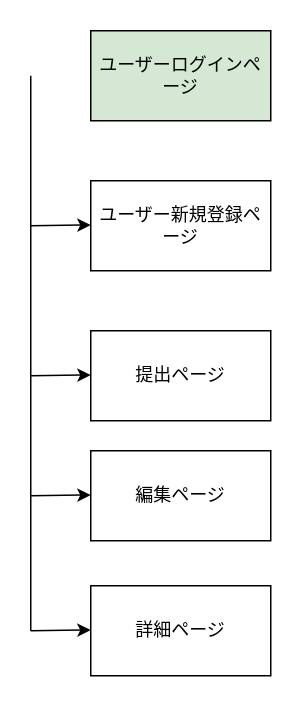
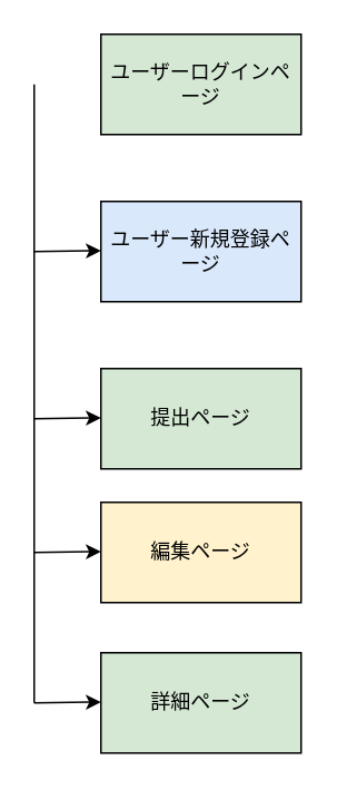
  <mxCell id="0" />
  <mxCell id="1" parent="0" />
  <mxCell id="2" value="ユーザーログインページ" style="whiteSpace=wrap;html=1;fillColor=#d5e8d4;" vertex="1" parent="1"><mxGeometry x="60" y="20" width="120" height="60" as="geometry" /></mxCell>
- <mxCell id="3" value="ユーザー新規登録ページ" style="whiteSpace=wrap;html=1;" vertex="1" parent="1"><mxGeometry x="60" y="120" width="120" height="60" as="geometry" /></mxCell>
- <mxCell id="4" value="提出ページ&lt;br&gt;" style="whiteSpace=wrap;html=1;" vertex="1" parent="1"><mxGeometry x="60" y="220" width="120" height="60" as="geometry" /></mxCell>
- <mxCell id="5" value="編集ページ&lt;br&gt;" style="whiteSpace=wrap;html=1;" vertex="1" parent="1"><mxGeometry x="60" y="300" width="120" height="60" as="geometry" /></mxCell>
- <mxCell id="6" value="詳細ページ" style="whiteSpace=wrap;html=1;" vertex="1" parent="1"><mxGeometry x="60" y="390" width="120" height="60" as="geometry" /></mxCell>
+ <mxCell id="3" value="ユーザー新規登録ページ" style="whiteSpace=wrap;html=1;fillColor=#dae8fc;" vertex="1" parent="1"><mxGeometry x="60" y="120" width="120" height="60" as="geometry" /></mxCell>
+ <mxCell id="4" value="提出ページ&lt;br&gt;" style="whiteSpace=wrap;html=1;fillColor=#d5e8d4;" vertex="1" parent="1"><mxGeometry x="60" y="220" width="120" height="60" as="geometry" /></mxCell>
+ <mxCell id="5" value="編集ページ&lt;br&gt;" style="whiteSpace=wrap;html=1;fillColor=#fff2cc;" vertex="1" parent="1"><mxGeometry x="60" y="300" width="120" height="60" as="geometry" /></mxCell>
+ <mxCell id="6" value="詳細ページ" style="whiteSpace=wrap;html=1;fillColor=#d5e8d4;" vertex="1" parent="1"><mxGeometry x="60" y="390" width="120" height="60" as="geometry" /></mxCell>
  <mxCell id="7" value="" style="edgeStyle=none;html=1;" edge="1" parent="1"><mxGeometry relative="1" as="geometry"><mxPoint x="20" y="150" as="sourcePoint" /><mxPoint x="60" y="149.5" as="targetPoint" /></mxGeometry></mxCell>
  <mxCell id="8" value="" style="edgeStyle=none;html=1;" edge="1" parent="1"><mxGeometry relative="1" as="geometry"><mxPoint x="20" y="250" as="sourcePoint" /><mxPoint x="60" y="249.5" as="targetPoint" /></mxGeometry></mxCell>
  <mxCell id="9" value="" style="edgeStyle=none;html=1;" edge="1" parent="1"><mxGeometry relative="1" as="geometry"><mxPoint x="20" y="330" as="sourcePoint" /><mxPoint x="60" y="329.5" as="targetPoint" /></mxGeometry></mxCell>
  <mxCell id="10" value="" style="edgeStyle=none;html=1;" edge="1" parent="1"><mxGeometry relative="1" as="geometry"><mxPoint x="20" y="420" as="sourcePoint" /><mxPoint x="60" y="419.5" as="targetPoint" /></mxGeometry></mxCell>
  <mxCell id="11" value="" style="endArrow=none;html=1;" edge="1" parent="1"><mxGeometry width="50" height="50" relative="1" as="geometry"><mxPoint x="20" y="420" as="sourcePoint" /><mxPoint x="20" y="50" as="targetPoint" /></mxGeometry></mxCell>
